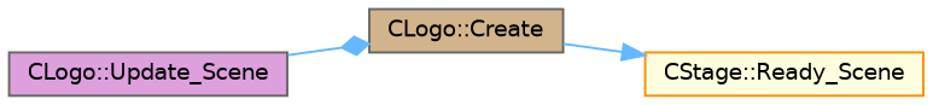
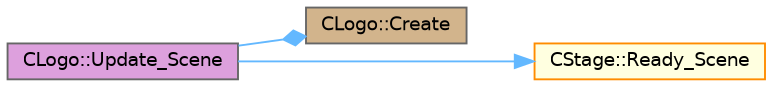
  digraph {
    rankdir=LR
    node [color=gray40 fontname=Helvetica fontsize=10 shape=box style=filled]
    edge [color=steelblue1 fontname=Helvetica fontsize=10 labelfontname=Helvetica labelfontsize=10 style=solid]
    n1 [fillcolor=plum fontcolor=black height=0.2 label="CLogo::Update_Scene" width=0.4]
    n2 [fillcolor=tan height=0.2 label="CLogo::Create" width=0.4]
    n3 [color=darkorange fillcolor=lightyellow height=0.2 label="CStage::Ready_Scene" width=0.4]
    n1 -> n2 [arrowhead=diamond]
-   n2 -> n3 [arrowhead=normal]
+   n1 -> n3 [arrowhead=normal]
  }
